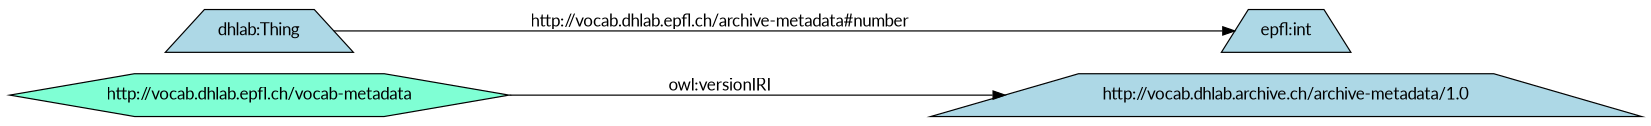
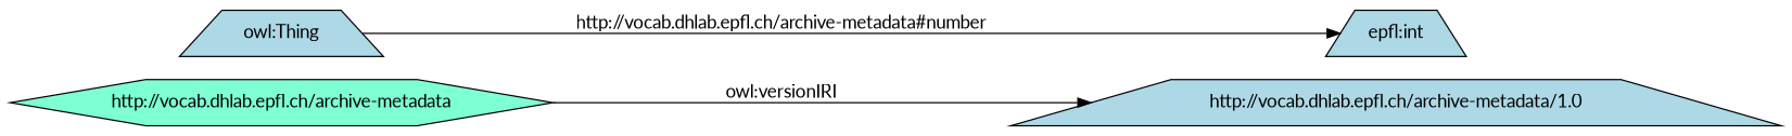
  digraph {
    fontname=Lato
    rankdir=LR
    node [fillcolor=lightblue fontname=Lato shape=trapezium style=filled]
    edge [fontname=Lato]
-   "http://vocab.dhlab.epfl.ch/archive-metadata" [fillcolor=aquamarine shape=hexagon label="http://vocab.dhlab.epfl.ch/vocab-metadata"]
-   "http://vocab.dhlab.epfl.ch/archive-metadata/1.0" [label="http://vocab.dhlab.archive.ch/archive-metadata/1.0"]
+   "http://vocab.dhlab.epfl.ch/archive-metadata" [fillcolor=aquamarine shape=hexagon]
+   "http://vocab.dhlab.epfl.ch/archive-metadata/1.0"
    n3 [label="epfl:int"]
-   "owl:Thing" [label="dhlab:Thing"]
+   "owl:Thing"
    "http://vocab.dhlab.epfl.ch/archive-metadata" -> "http://vocab.dhlab.epfl.ch/archive-metadata/1.0" [label="owl:versionIRI"]
    "owl:Thing" -> n3 [label="http://vocab.dhlab.epfl.ch/archive-metadata#number"]
  }
